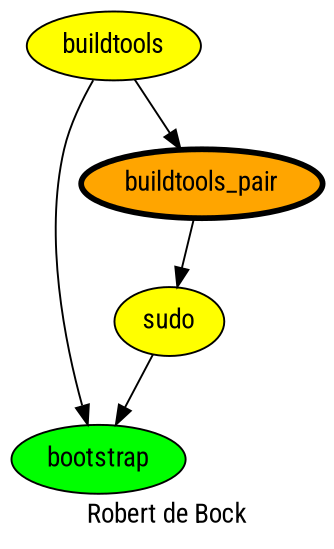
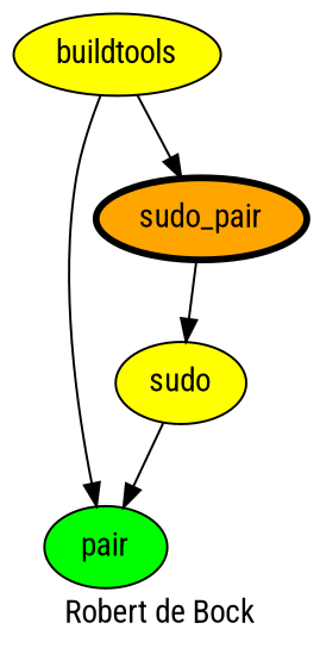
  digraph {
    fontname="Roboto Condensed"
    label="Robert de Bock"
    node [fillcolor=yellow fontname="Roboto Condensed" style=filled]
    edge [fontname="Roboto Condensed"]
-   bootstrap [fillcolor=green]
+   bootstrap [fillcolor=green label=pair]
    n2 [label=sudo]
    buildtools
-   sudo_pair [fillcolor=orange penwidth=3 label=buildtools_pair]
+   sudo_pair [fillcolor=orange penwidth=3]
    n2 -> bootstrap
    buildtools -> bootstrap
    buildtools -> sudo_pair
    sudo_pair -> n2
  }
